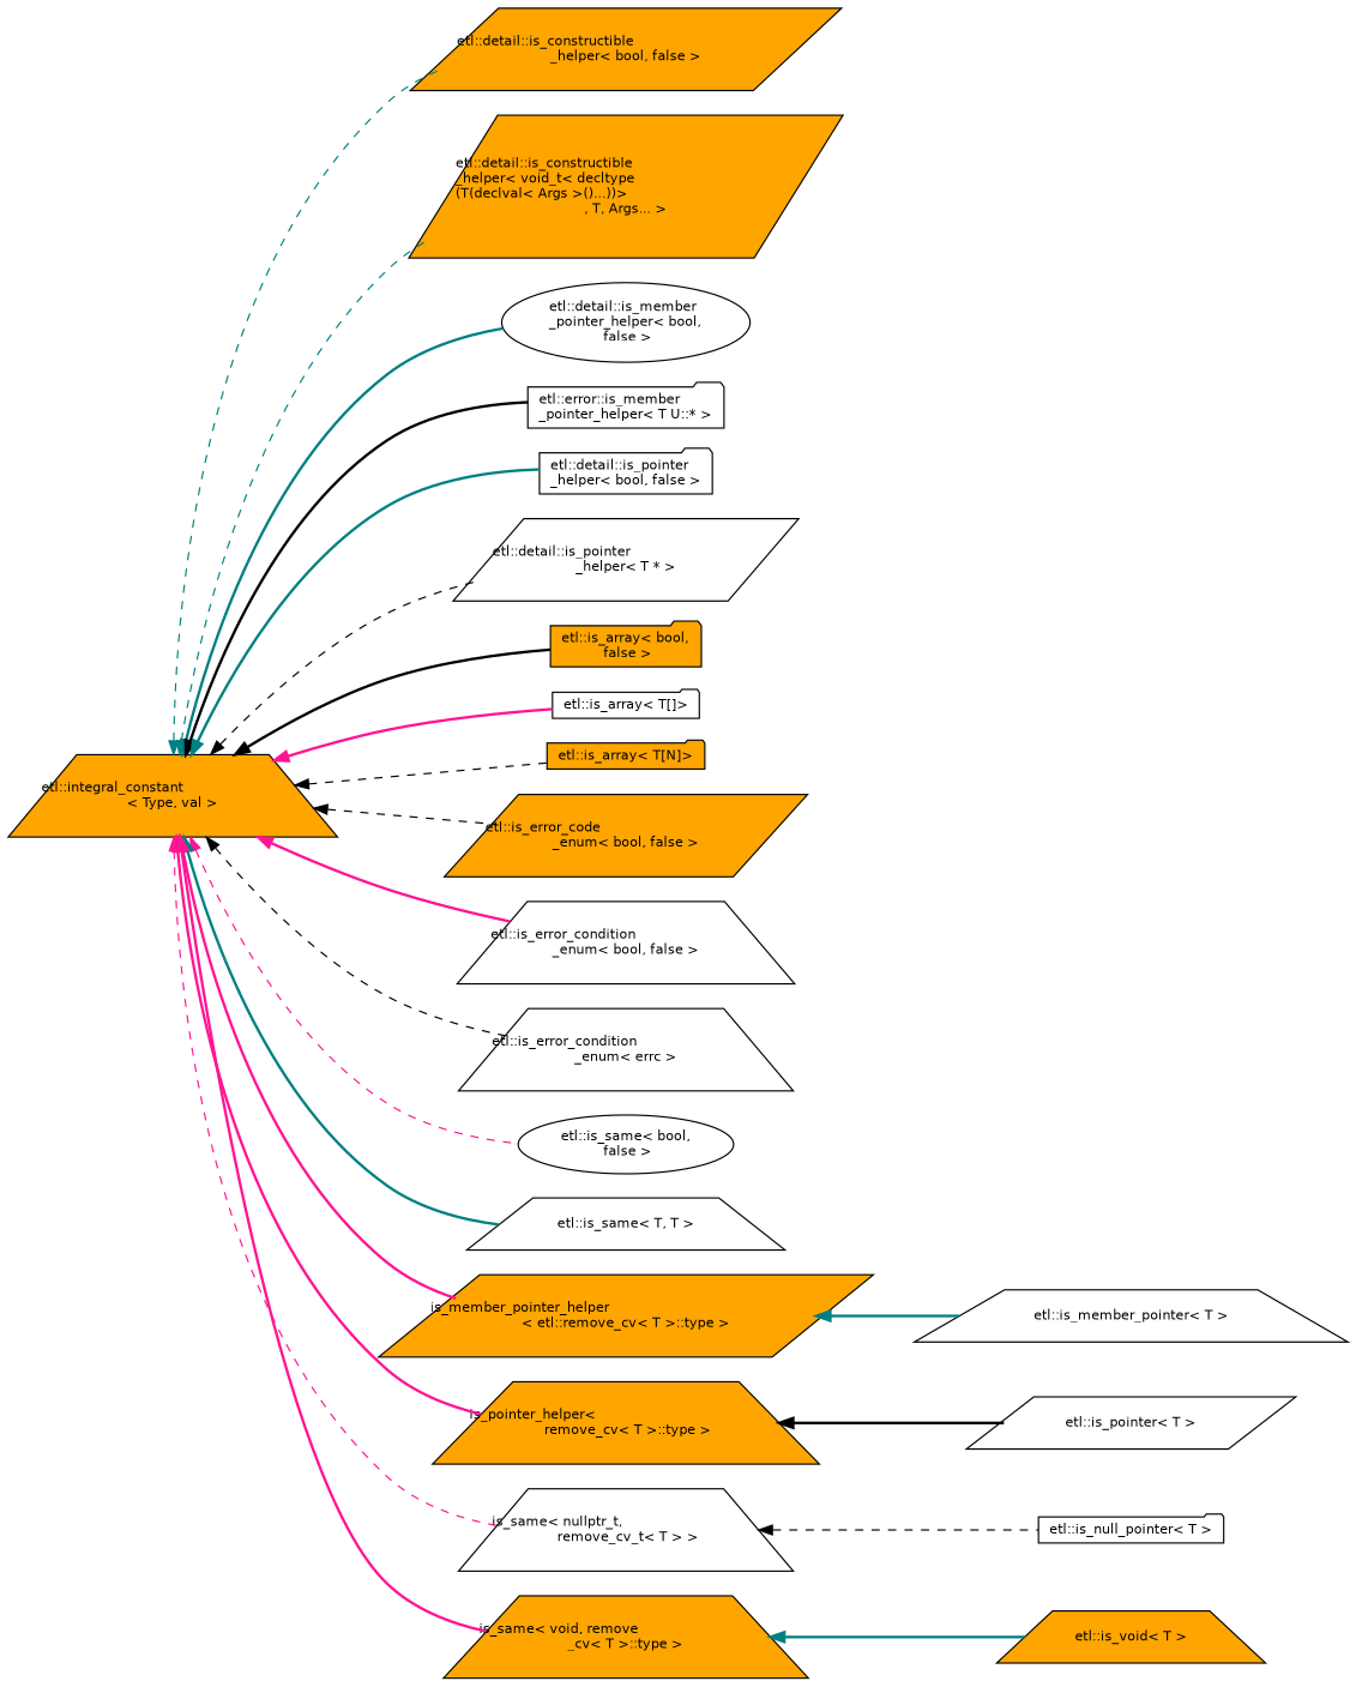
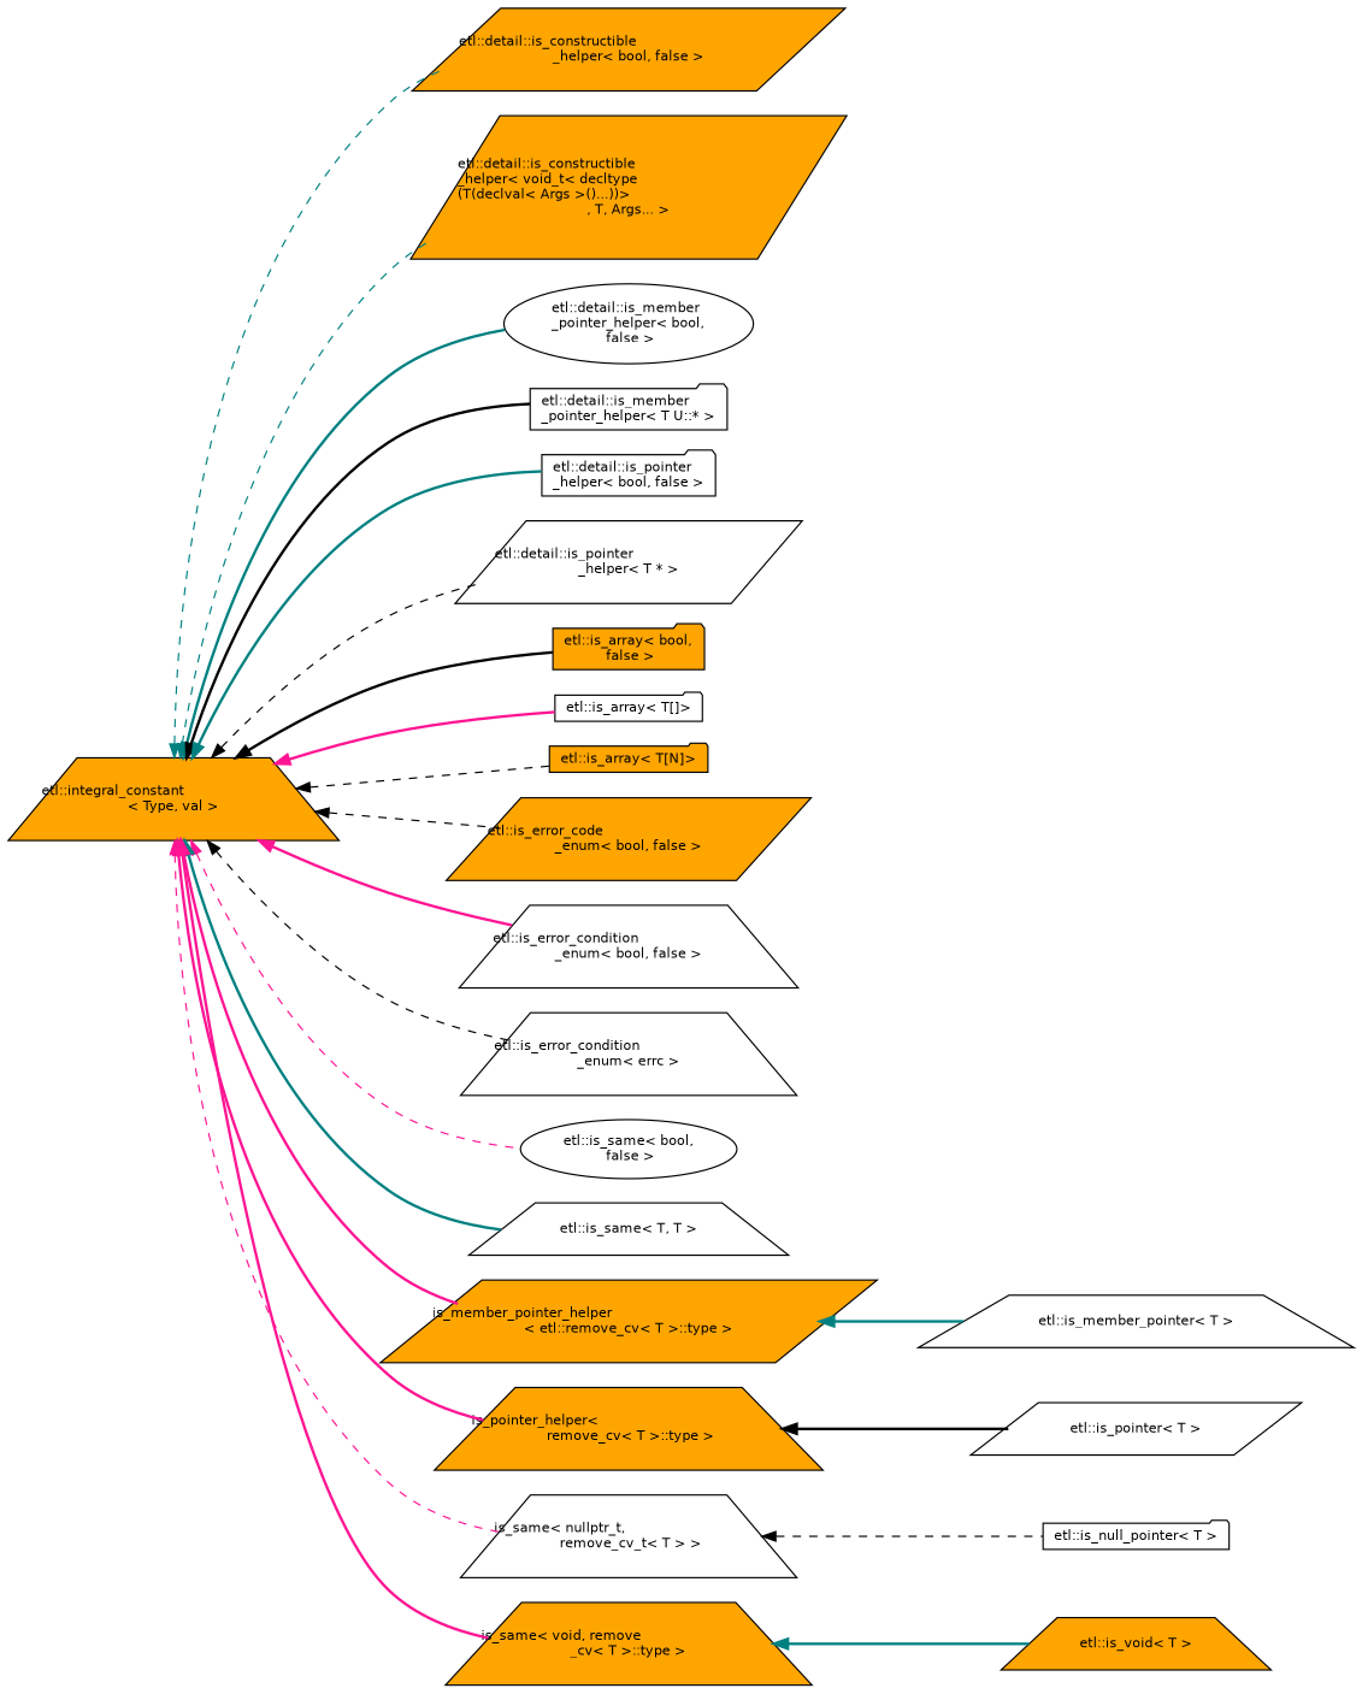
  digraph {
    rankdir=LR
    node [color=black fillcolor=white fontname=Helvetica fontsize=10 shape=trapezium style=filled]
    edge [color=black dir=back fontname=Helvetica fontsize=10 labelfontname=Helvetica labelfontsize=10 style=bold]
    n1 [fillcolor=orange fontcolor=black height=0.2 label="etl::integral_constant\l\< Type, val \>" width=0.4]
    n2 [fillcolor=orange height=0.2 label="etl::detail::is_constructible\l_helper\< bool, false \>" shape=parallelogram width=0.4]
    n3 [fillcolor=orange height=0.2 label="etl::detail::is_constructible\l_helper\< void_t\< decltype\l(T(declval\< Args \>()...))\>\l, T, Args... \>" shape=parallelogram width=0.4]
    n4 [height=0.2 label="etl::detail::is_member\l_pointer_helper\< bool,\l false \>" shape=ellipse width=0.4]
-   n5 [height=0.2 label="etl::error::is_member\l_pointer_helper\< T U::* \>" shape=folder width=0.4]
+   n5 [height=0.2 label="etl::detail::is_member\l_pointer_helper\< T U::* \>" shape=folder width=0.4]
    n6 [height=0.2 label="etl::detail::is_pointer\l_helper\< bool, false \>" shape=folder width=0.4]
    n7 [height=0.2 label="etl::detail::is_pointer\l_helper\< T * \>" shape=parallelogram width=0.4]
    n8 [fillcolor=orange height=0.2 label="etl::is_array\< bool,\l false \>" shape=folder width=0.4]
    n9 [height=0.2 label="etl::is_array\< T[]\>" shape=folder width=0.4]
    n10 [fillcolor=orange height=0.2 label="etl::is_array\< T[N]\>" shape=folder width=0.4]
    n11 [fillcolor=orange height=0.2 label="etl::is_error_code\l_enum\< bool, false \>" shape=parallelogram width=0.4]
    n12 [height=0.2 label="etl::is_error_condition\l_enum\< bool, false \>" width=0.4]
    n13 [height=0.2 label="etl::is_error_condition\l_enum\< errc \>" width=0.4]
    n14 [height=0.2 label="etl::is_same\< bool,\l false \>" shape=ellipse width=0.4]
    n15 [height=0.2 label="etl::is_same\< T, T \>" width=0.4]
    n16 [fillcolor=orange height=0.2 label="is_member_pointer_helper\l\< etl::remove_cv\< T \>::type \>" shape=parallelogram width=0.4]
    n17 [fillcolor=orange height=0.2 label="is_pointer_helper\<\l remove_cv\< T \>::type \>" width=0.4]
    n18 [height=0.2 label="is_same\< nullptr_t,\l remove_cv_t\< T \> \>" width=0.4]
    n19 [fillcolor=orange height=0.2 label="is_same\< void, remove\l_cv\< T \>::type \>" width=0.4]
    n20 [height=0.2 label="etl::is_member_pointer\< T \>" width=0.4]
    n21 [height=0.2 label="etl::is_pointer\< T \>" shape=parallelogram width=0.4]
    n22 [height=0.2 label="etl::is_null_pointer\< T \>" shape=folder width=0.4]
    n23 [fillcolor=orange height=0.2 label="etl::is_void\< T \>" width=0.4]
    n1 -> n2 [color=teal style=dashed]
    n1 -> n3 [color=teal style=dashed]
    n1 -> n4 [color=teal]
    n1 -> n5
    n1 -> n6 [color=teal]
    n1 -> n7 [style=dashed]
    n1 -> n8
    n1 -> n9 [color=deeppink]
    n1 -> n10 [style=dashed]
    n1 -> n11 [style=dashed]
    n1 -> n12 [color=deeppink]
    n1 -> n13 [style=dashed]
    n1 -> n14 [color=deeppink style=dashed]
    n1 -> n15 [color=teal]
    n1 -> n16 [color=deeppink]
    n1 -> n17 [color=deeppink]
    n1 -> n18 [color=deeppink style=dashed]
    n1 -> n19 [color=deeppink]
    n16 -> n20 [color=teal]
    n17 -> n21
    n18 -> n22 [style=dashed]
    n19 -> n23 [color=teal]
  }
